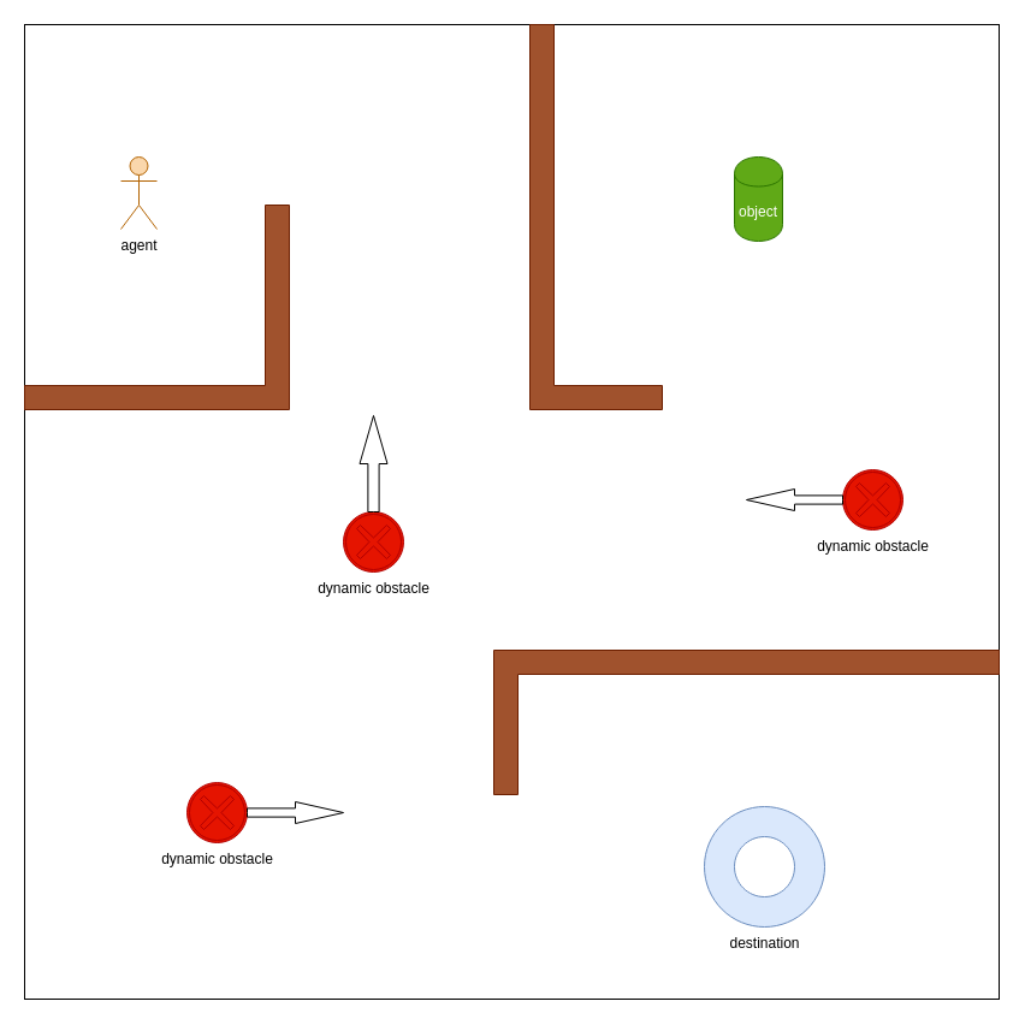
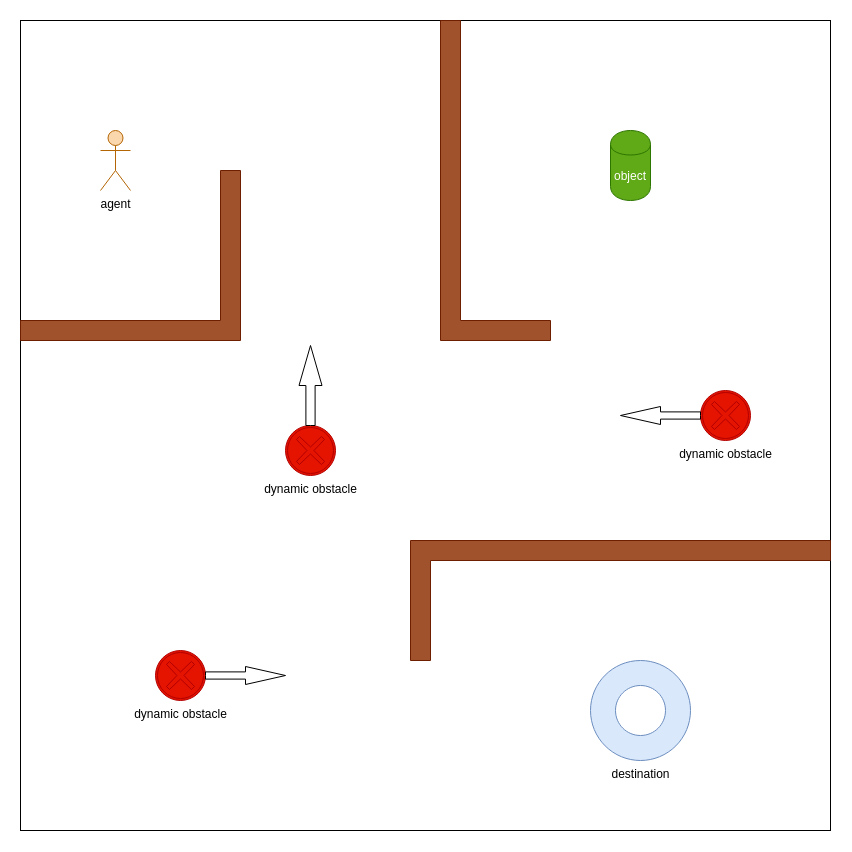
  <mxCell id="0" />
  <mxCell id="1" parent="0" />
  <mxCell id="2" value="" style="whiteSpace=wrap;html=1;aspect=fixed;fillColor=none;" vertex="1" parent="1"><mxGeometry x="20" y="20" width="810" height="810" as="geometry" /></mxCell>
  <mxCell id="3" value="" style="shape=corner;whiteSpace=wrap;html=1;fillColor=#a0522d;strokeColor=#6D1F00;fontColor=#ffffff;" vertex="1" parent="1"><mxGeometry x="410" y="540" width="420" height="120" as="geometry" /></mxCell>
  <mxCell id="4" value="" style="shape=corner;whiteSpace=wrap;html=1;direction=west;fillColor=#a0522d;strokeColor=#6D1F00;fontColor=#ffffff;" vertex="1" parent="1"><mxGeometry x="20" y="170" width="220" height="170" as="geometry" /></mxCell>
  <mxCell id="5" value="" style="shape=corner;whiteSpace=wrap;html=1;direction=north;fillColor=#a0522d;strokeColor=#6D1F00;fontColor=#ffffff;" vertex="1" parent="1"><mxGeometry x="440" y="20" width="110" height="320" as="geometry" /></mxCell>
- <mxCell id="6" value="destination" style="verticalLabelPosition=bottom;verticalAlign=top;html=1;shape=mxgraph.basic.donut;dx=25;fillColor=#dae8fc;strokeColor=#6c8ebf;" vertex="1" parent="1"><mxGeometry x="585" y="670" width="100" height="100" as="geometry" /></mxCell>
+ <mxCell id="6" value="destination" style="verticalLabelPosition=bottom;verticalAlign=top;html=1;shape=mxgraph.basic.donut;dx=25;fillColor=#dae8fc;strokeColor=#6c8ebf;" vertex="1" parent="1"><mxGeometry x="590" y="660" width="100" height="100" as="geometry" /></mxCell>
  <mxCell id="7" value="object" style="shape=cylinder;whiteSpace=wrap;html=1;boundedLbl=1;backgroundOutline=1;fillColor=#60a917;strokeColor=#2D7600;fontColor=#ffffff;" vertex="1" parent="1"><mxGeometry x="610" y="130" width="40" height="70" as="geometry" /></mxCell>
  <mxCell id="8" value="agent&lt;br&gt;" style="shape=umlActor;verticalLabelPosition=bottom;labelBackgroundColor=#ffffff;verticalAlign=top;html=1;outlineConnect=0;fillColor=#fad7ac;strokeColor=#b46504;" vertex="1" parent="1"><mxGeometry x="100" y="130" width="30" height="60" as="geometry" /></mxCell>
  <mxCell id="9" value="&lt;font color=&quot;#000000&quot;&gt;dynamic obstacle&lt;/font&gt;" style="shape=mxgraph.bpmn.shape;html=1;verticalLabelPosition=bottom;labelBackgroundColor=#ffffff;verticalAlign=top;align=center;perimeter=ellipsePerimeter;outlineConnect=0;outline=boundInt;symbol=cancel;fillColor=#e51400;strokeColor=#B20000;fontColor=#ffffff;" vertex="1" parent="1"><mxGeometry x="285" y="425" width="50" height="50" as="geometry" /></mxCell>
  <mxCell id="10" value="&lt;font color=&quot;#000000&quot;&gt;dynamic obstacle&lt;/font&gt;" style="shape=mxgraph.bpmn.shape;html=1;verticalLabelPosition=bottom;labelBackgroundColor=#ffffff;verticalAlign=top;align=center;perimeter=ellipsePerimeter;outlineConnect=0;outline=boundInt;symbol=cancel;fillColor=#e51400;strokeColor=#B20000;fontColor=#ffffff;" vertex="1" parent="1"><mxGeometry x="155" y="650" width="50" height="50" as="geometry" /></mxCell>
  <mxCell id="11" value="&lt;font color=&quot;#000000&quot;&gt;dynamic obstacle&lt;/font&gt;" style="shape=mxgraph.bpmn.shape;html=1;verticalLabelPosition=bottom;labelBackgroundColor=#ffffff;verticalAlign=top;align=center;perimeter=ellipsePerimeter;outlineConnect=0;outline=boundInt;symbol=cancel;fillColor=#e51400;strokeColor=#B20000;fontColor=#ffffff;" vertex="1" parent="1"><mxGeometry x="700" y="390" width="50" height="50" as="geometry" /></mxCell>
  <mxCell id="12" value="" style="html=1;shadow=0;dashed=0;align=center;verticalAlign=middle;shape=mxgraph.arrows2.arrow;dy=0.6;dx=40;direction=east;notch=0;" vertex="1" parent="1"><mxGeometry x="205" y="666" width="80" height="18" as="geometry" /></mxCell>
  <mxCell id="13" value="" style="html=1;shadow=0;dashed=0;align=center;verticalAlign=middle;shape=mxgraph.arrows2.arrow;dy=0.6;dx=40;direction=north;notch=0;" vertex="1" parent="1"><mxGeometry x="298.5" y="345" width="23" height="80" as="geometry" /></mxCell>
  <mxCell id="14" value="" style="html=1;shadow=0;dashed=0;align=center;verticalAlign=middle;shape=mxgraph.arrows2.arrow;dy=0.6;dx=40;direction=west;notch=0;" vertex="1" parent="1"><mxGeometry x="620" y="406" width="80" height="18" as="geometry" /></mxCell>
